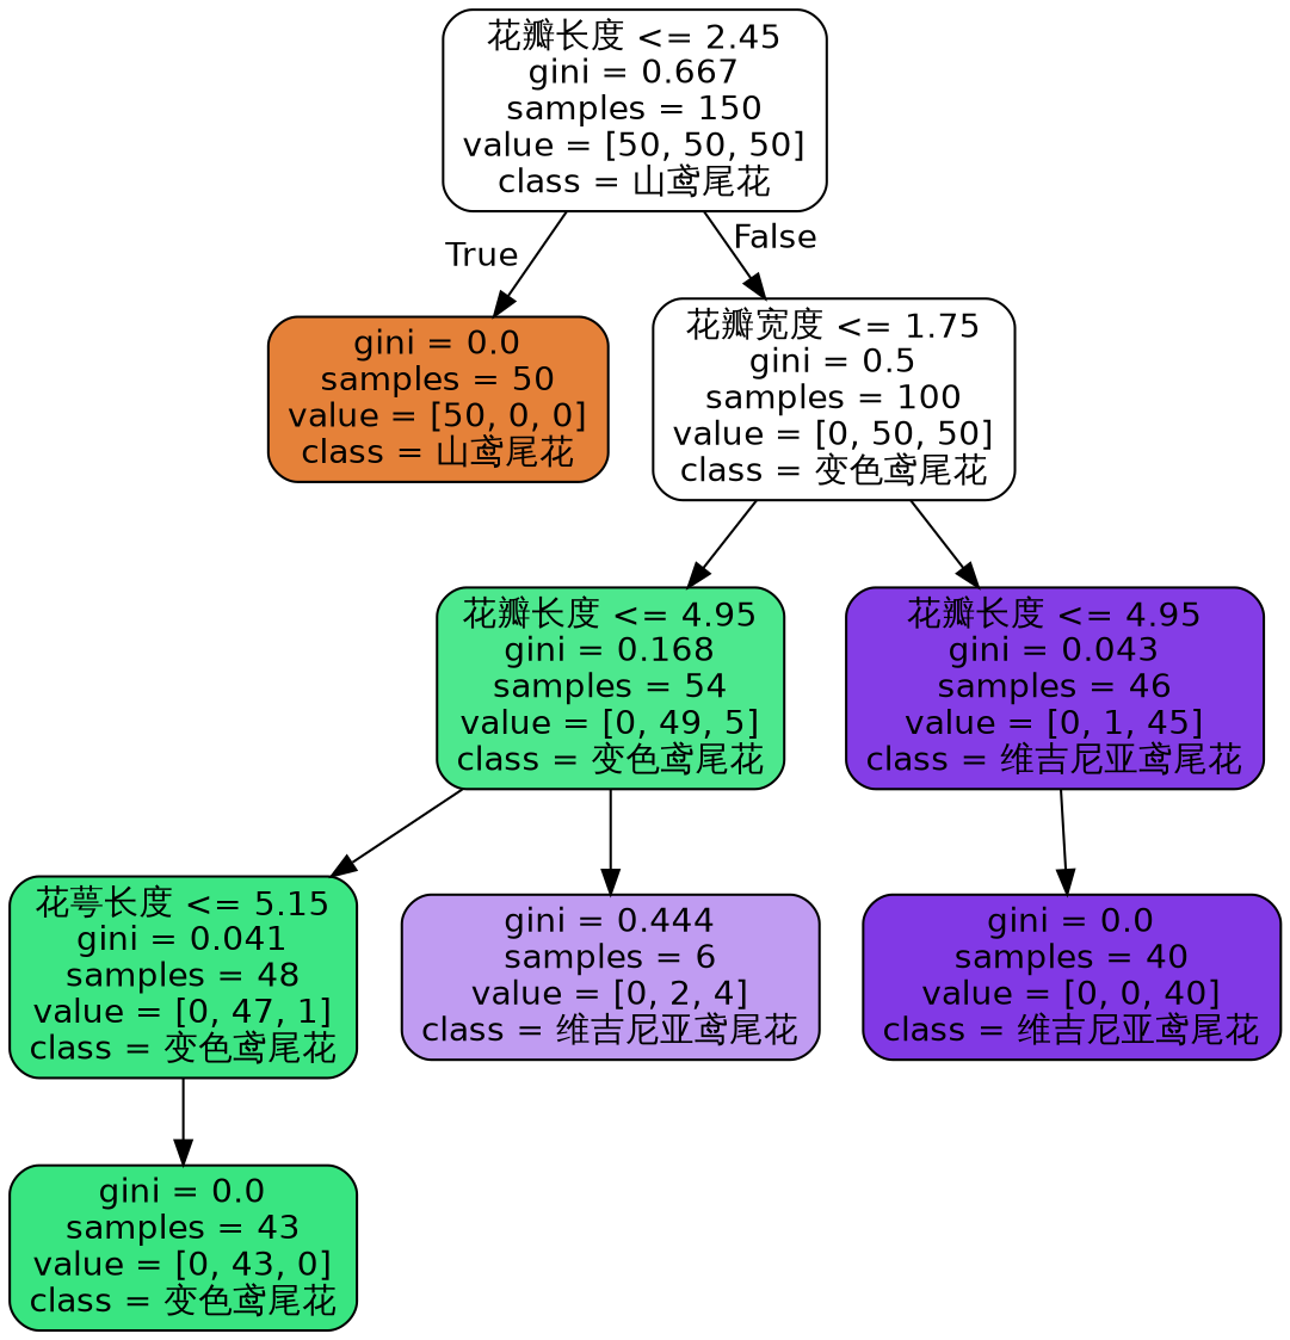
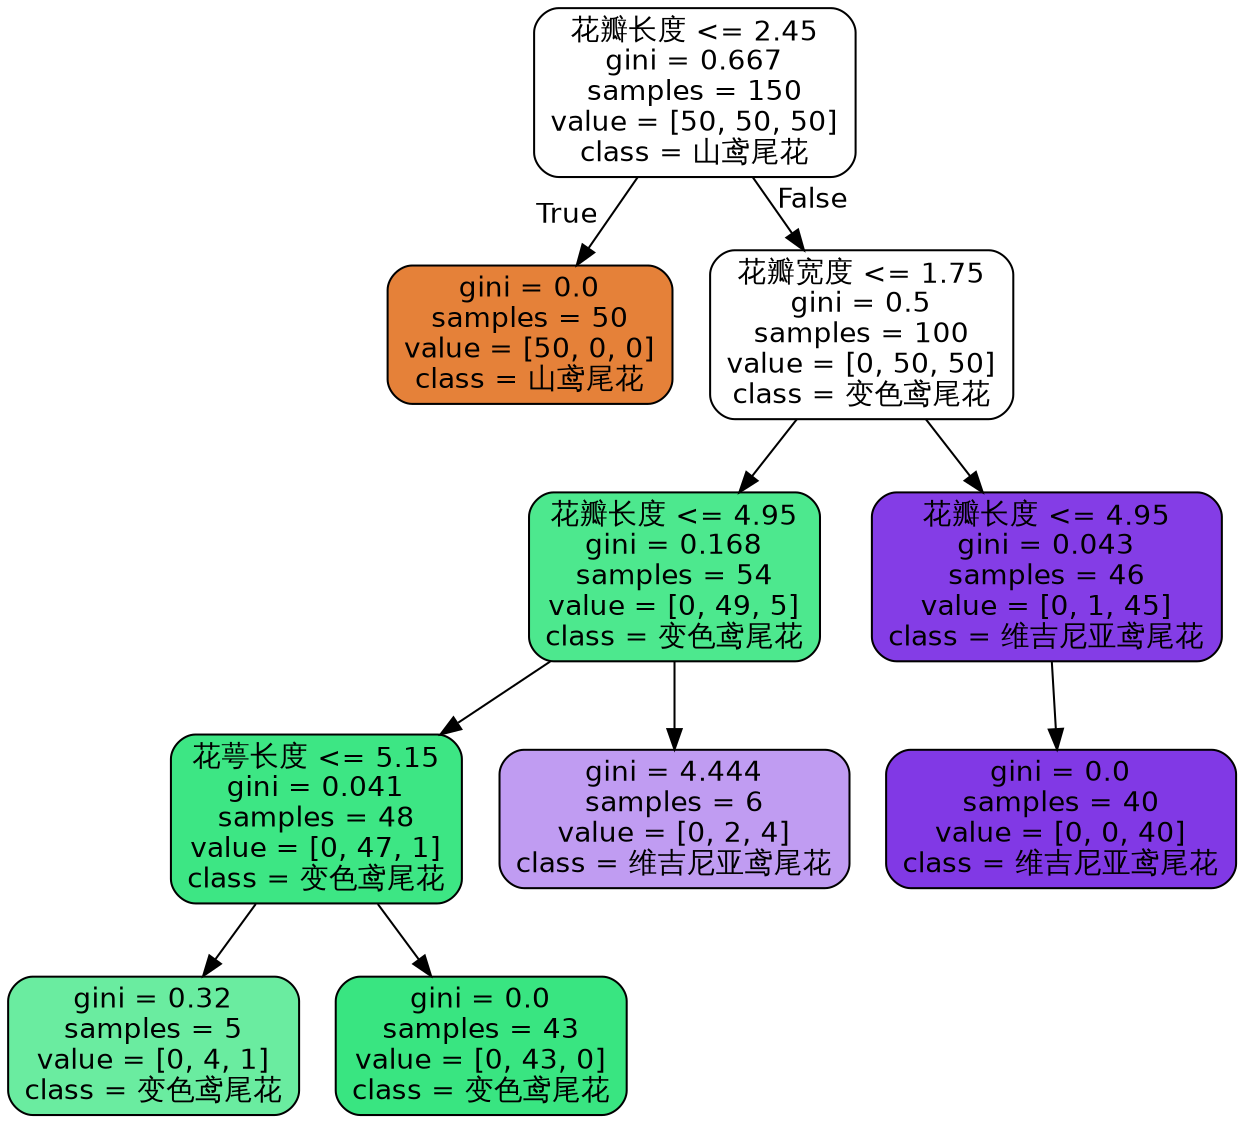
  digraph {
    node [color=black fillcolor="#ffffff" fontname=helvetica shape=box style="filled, rounded"]
    edge [fontname=helvetica]
    n1 [label="花瓣长度 <= 2.45\ngini = 0.667\nsamples = 150\nvalue = [50, 50, 50]\nclass = 山鸢尾花"]
    n2 [fillcolor="#e58139" label="gini = 0.0\nsamples = 50\nvalue = [50, 0, 0]\nclass = 山鸢尾花"]
    n3 [label="花瓣宽度 <= 1.75\ngini = 0.5\nsamples = 100\nvalue = [0, 50, 50]\nclass = 变色鸢尾花"]
    n4 [fillcolor="#4de88e" label="花瓣长度 <= 4.95\ngini = 0.168\nsamples = 54\nvalue = [0, 49, 5]\nclass = 变色鸢尾花"]
    n5 [fillcolor="#843de6" label="花瓣长度 <= 4.95\ngini = 0.043\nsamples = 46\nvalue = [0, 1, 45]\nclass = 维吉尼亚鸢尾花"]
    n6 [fillcolor="#3de684" label="花萼长度 <= 5.15\ngini = 0.041\nsamples = 48\nvalue = [0, 47, 1]\nclass = 变色鸢尾花"]
-   n7 [fillcolor="#c09cf2" label="gini = 0.444\nsamples = 6\nvalue = [0, 2, 4]\nclass = 维吉尼亚鸢尾花"]
+   n7 [fillcolor="#c09cf2" label="gini = 4.444\nsamples = 6\nvalue = [0, 2, 4]\nclass = 维吉尼亚鸢尾花"]
    n8 [fillcolor="#8139e5" label="gini = 0.0\nsamples = 40\nvalue = [0, 0, 40]\nclass = 维吉尼亚鸢尾花"]
+   n9 [fillcolor="#6aeca0" label="gini = 0.32\nsamples = 5\nvalue = [0, 4, 1]\nclass = 变色鸢尾花"]
    n10 [fillcolor="#39e581" label="gini = 0.0\nsamples = 43\nvalue = [0, 43, 0]\nclass = 变色鸢尾花"]
    n1 -> n2 [headlabel=True labelangle=45 labeldistance=2.5]
    n1 -> n3 [headlabel=False labelangle=-45 labeldistance=2.5]
    n3 -> n4
    n3 -> n5
    n4 -> n6
    n4 -> n7
    n5 -> n8
+   n6 -> n9
    n6 -> n10
  }
